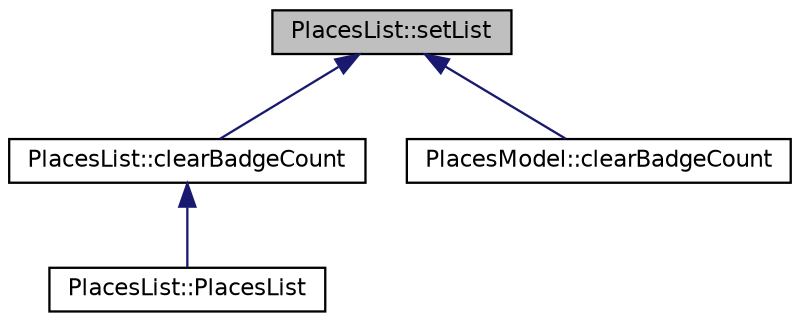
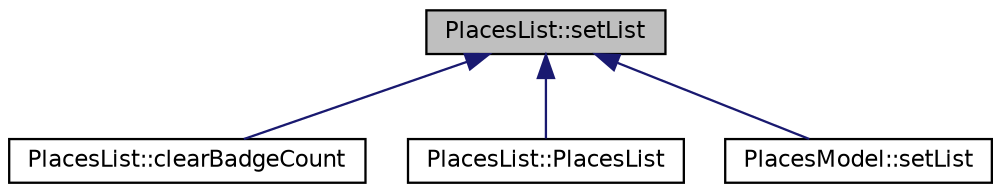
  digraph {
    rankdir=TB
    node [color=black fillcolor=white fontname=Helvetica fontsize=10 shape=record style=filled]
    edge [color=midnightblue dir=back fontname=Helvetica fontsize=10 labelfontname=Helvetica labelfontsize=10 style=solid]
    n1 [fillcolor=grey75 fontcolor=black height=0.2 label="PlacesList::setList" width=0.4]
    n2 [height=0.2 label="PlacesList::clearBadgeCount" width=0.4]
    n3 [height=0.2 label="PlacesList::PlacesList" width=0.4]
-   n4 [height=0.2 label="PlacesModel::clearBadgeCount" width=0.4]
+   n4 [height=0.2 label="PlacesModel::setList" width=0.4]
    n1 -> n2
-   n2 -> n3
+   n1 -> n3
    n1 -> n4
  }
